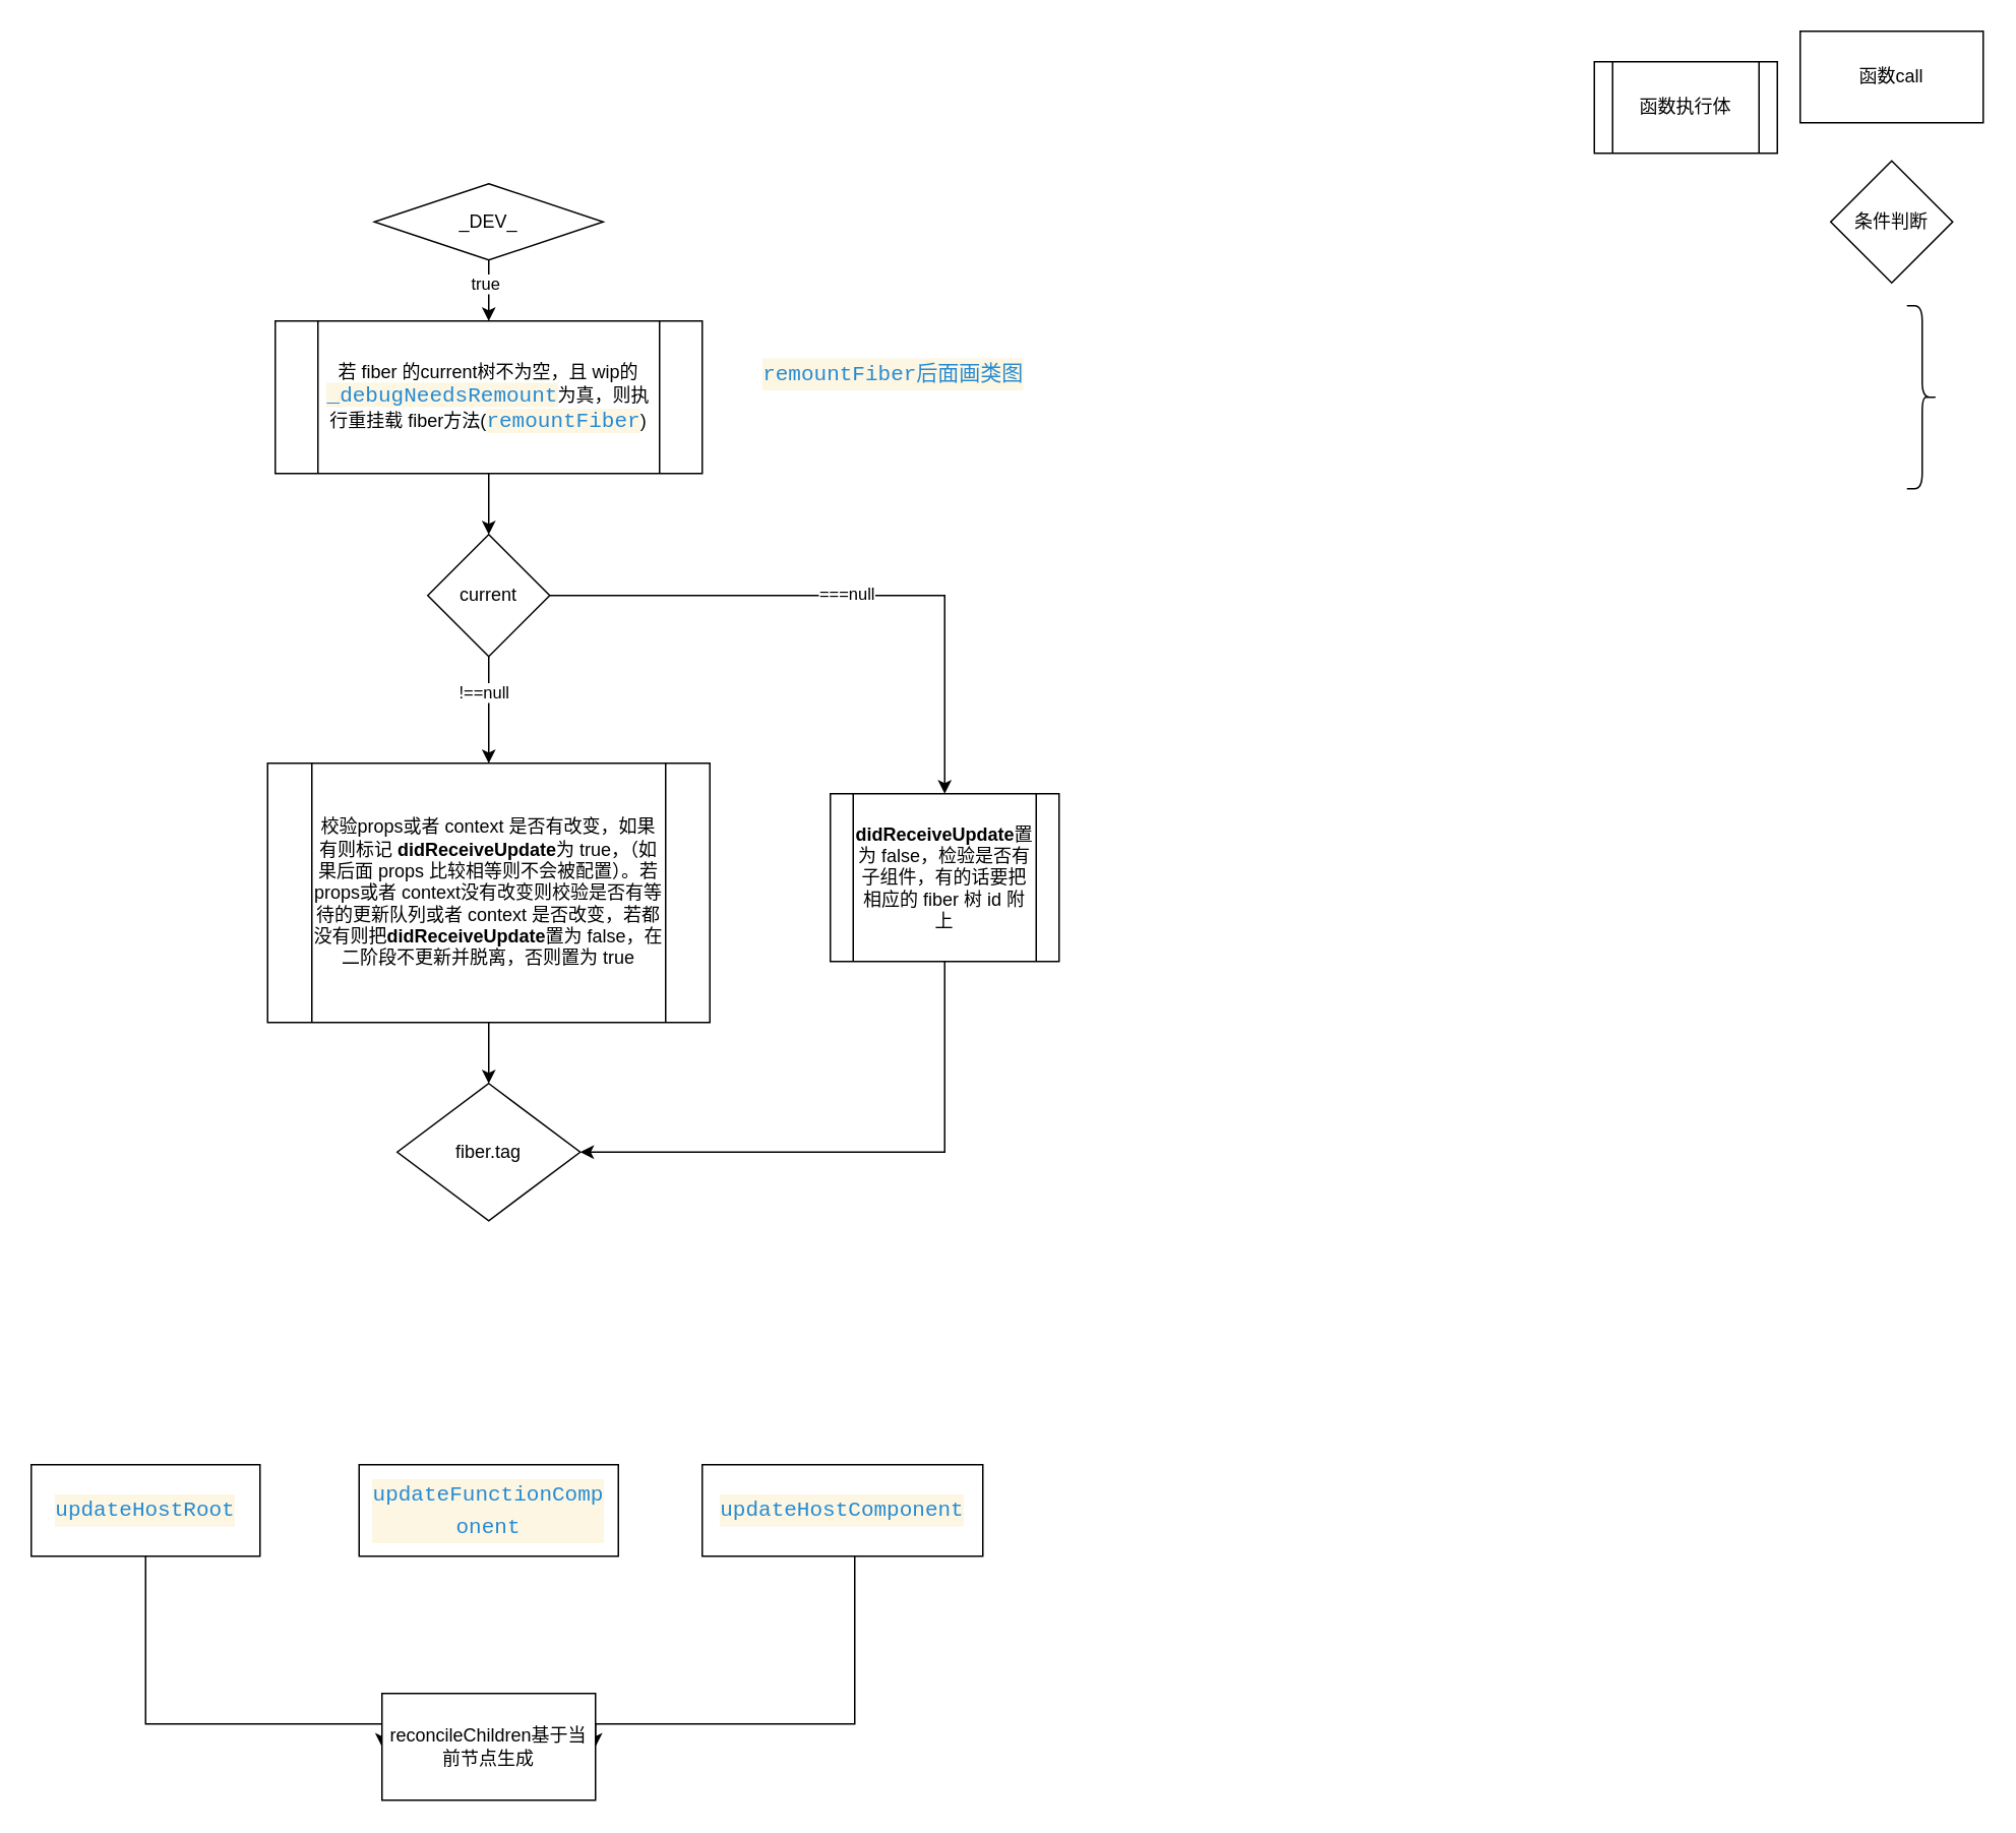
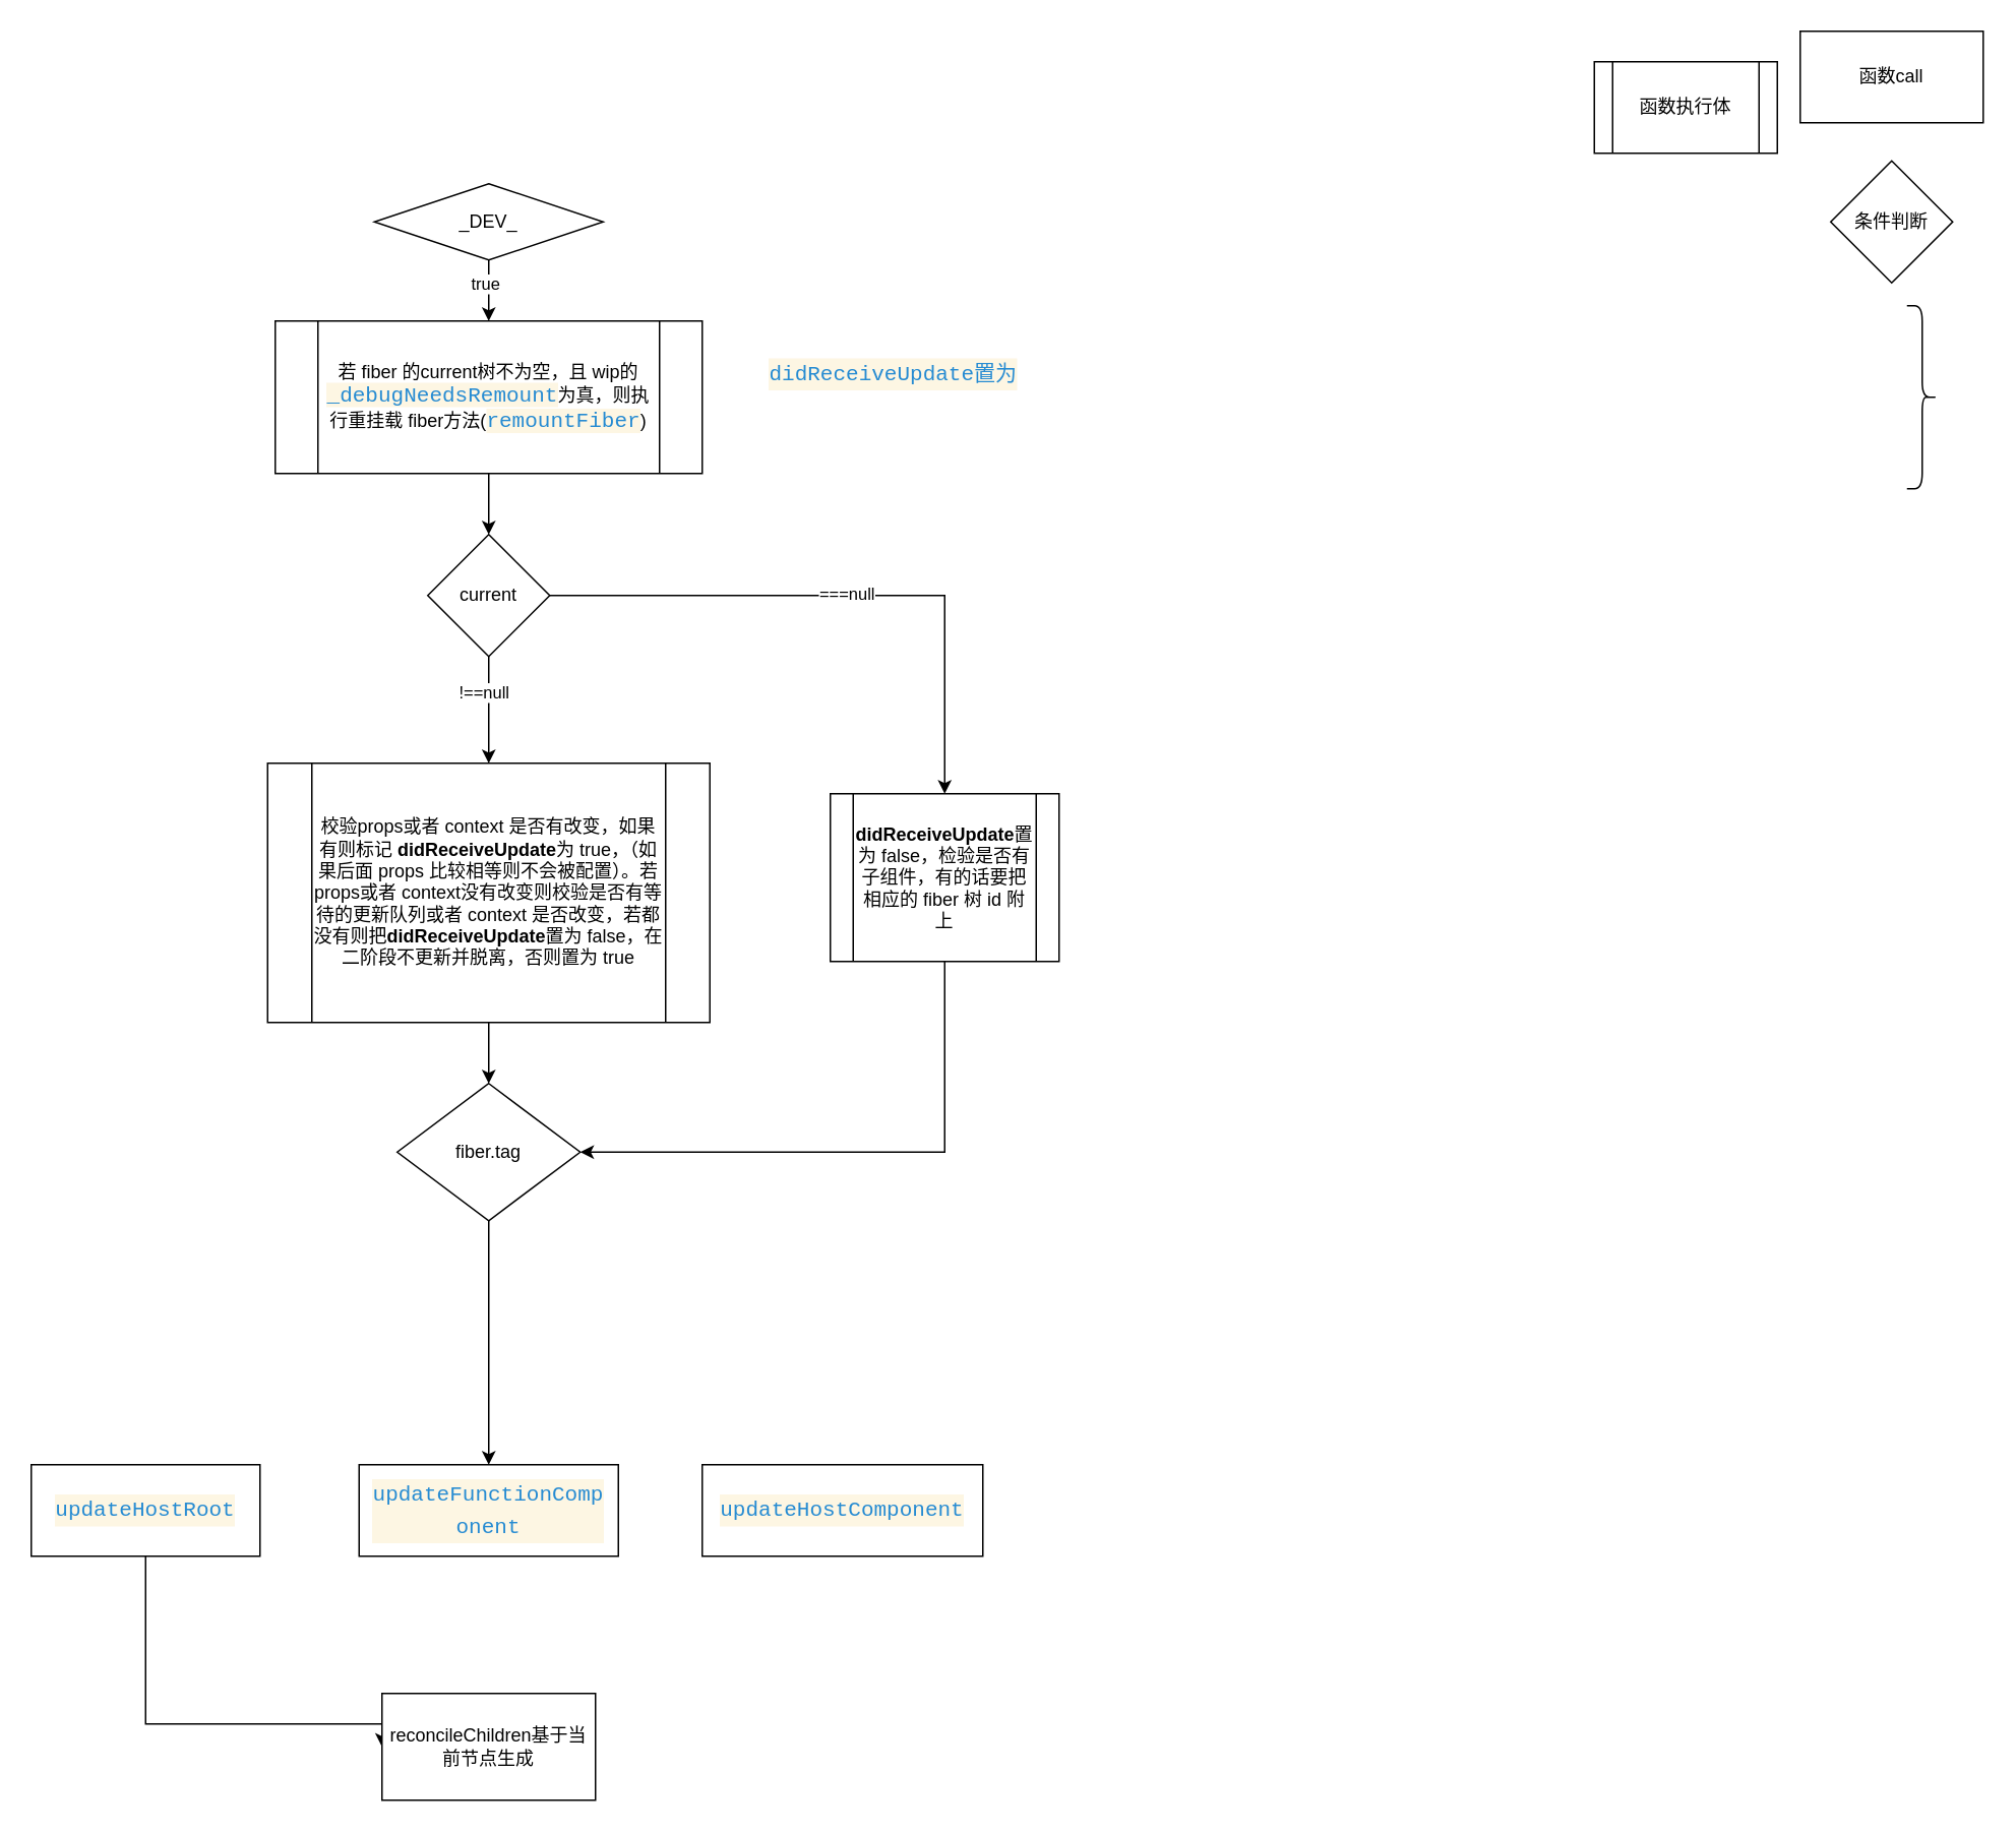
  <mxCell id="0" />
  <mxCell id="1" parent="0" />
  <mxCell id="2" value="" style="edgeStyle=orthogonalEdgeStyle;rounded=0;orthogonalLoop=1;jettySize=auto;html=1;entryX=0.5;entryY=0;entryDx=0;entryDy=0;" edge="1" parent="1" source="4" target="10"><mxGeometry relative="1" as="geometry"><mxPoint x="320" y="245" as="targetPoint" /><Array as="points" /></mxGeometry></mxCell>
  <mxCell id="3" value="true" style="edgeLabel;html=1;align=center;verticalAlign=middle;resizable=0;points=[];" vertex="1" connectable="0" parent="2"><mxGeometry x="-0.227" y="-3" relative="1" as="geometry"><mxPoint as="offset" /></mxGeometry></mxCell>
  <mxCell id="4" value="_DEV_" style="rhombus;whiteSpace=wrap;html=1;" vertex="1" parent="1"><mxGeometry x="245" y="120" width="150" height="50" as="geometry" /></mxCell>
  <mxCell id="5" value="函数call" style="rounded=0;whiteSpace=wrap;html=1;" vertex="1" parent="1"><mxGeometry x="1180" y="20" width="120" height="60" as="geometry" /></mxCell>
  <mxCell id="6" value="条件判断" style="rhombus;whiteSpace=wrap;html=1;" vertex="1" parent="1"><mxGeometry x="1200" y="105" width="80" height="80" as="geometry" /></mxCell>
  <mxCell id="7" value="" style="shape=curlyBracket;whiteSpace=wrap;html=1;rounded=1;flipH=1;" vertex="1" parent="1"><mxGeometry x="1250" y="200" width="20" height="120" as="geometry" /></mxCell>
  <mxCell id="8" value="函数执行体" style="shape=process;whiteSpace=wrap;html=1;backgroundOutline=1;" vertex="1" parent="1"><mxGeometry x="1045" y="40" width="120" height="60" as="geometry" /></mxCell>
  <mxCell id="9" value="" style="edgeStyle=orthogonalEdgeStyle;rounded=0;orthogonalLoop=1;jettySize=auto;html=1;" edge="1" parent="1" source="10" target="16"><mxGeometry relative="1" as="geometry" /></mxCell>
  <mxCell id="10" value="若 fiber 的current树不为空，且 wip的&lt;span style=&quot;color: rgb(38, 139, 210); background-color: rgb(253, 246, 227); font-family: Menlo, Monaco, &amp;quot;Courier New&amp;quot;, monospace; font-size: 14px;&quot;&gt;_debugNeedsRemount&lt;/span&gt;为真，则执行重挂载 fiber方法(&lt;span style=&quot;color: rgb(38, 139, 210); background-color: rgb(253, 246, 227); font-family: Menlo, Monaco, &amp;quot;Courier New&amp;quot;, monospace; font-size: 14px;&quot;&gt;remountFiber&lt;/span&gt;&lt;span style=&quot;background-color: initial;&quot;&gt;)&lt;/span&gt;" style="shape=process;whiteSpace=wrap;html=1;backgroundOutline=1;" vertex="1" parent="1"><mxGeometry x="180" y="210" width="280" height="100" as="geometry" /></mxCell>
- <mxCell id="11" value="&lt;div style=&quot;color: rgb(101, 123, 131); background-color: rgb(253, 246, 227); font-family: Menlo, Monaco, &amp;quot;Courier New&amp;quot;, monospace; font-size: 14px; line-height: 21px;&quot;&gt;&lt;span style=&quot;color: #268bd2;&quot;&gt;remountFiber后面画类图&lt;/span&gt;&lt;/div&gt;" style="text;html=1;align=center;verticalAlign=middle;resizable=0;points=[];autosize=1;strokeColor=none;fillColor=none;" vertex="1" parent="1"><mxGeometry x="490" y="230" width="190" height="30" as="geometry" /></mxCell>
+ <mxCell id="11" value="&lt;div style=&quot;color: rgb(101, 123, 131); background-color: rgb(253, 246, 227); font-family: Menlo, Monaco, &amp;quot;Courier New&amp;quot;, monospace; font-size: 14px; line-height: 21px;&quot;&gt;&lt;span style=&quot;color: #268bd2;&quot;&gt;didReceiveUpdate置为&lt;/span&gt;&lt;/div&gt;" style="text;html=1;align=center;verticalAlign=middle;resizable=0;points=[];autosize=1;strokeColor=none;fillColor=none;" vertex="1" parent="1"><mxGeometry x="490" y="230" width="190" height="30" as="geometry" /></mxCell>
  <mxCell id="12" value="" style="edgeStyle=orthogonalEdgeStyle;rounded=0;orthogonalLoop=1;jettySize=auto;html=1;" edge="1" parent="1" source="16" target="18"><mxGeometry relative="1" as="geometry" /></mxCell>
  <mxCell id="13" value="!==null" style="edgeLabel;html=1;align=center;verticalAlign=middle;resizable=0;points=[];" vertex="1" connectable="0" parent="12"><mxGeometry x="-0.333" y="-4" relative="1" as="geometry"><mxPoint as="offset" /></mxGeometry></mxCell>
  <mxCell id="14" style="edgeStyle=orthogonalEdgeStyle;rounded=0;orthogonalLoop=1;jettySize=auto;html=1;exitX=1;exitY=0.5;exitDx=0;exitDy=0;" edge="1" parent="1" source="16" target="20"><mxGeometry relative="1" as="geometry"><mxPoint x="590" y="480" as="targetPoint" /></mxGeometry></mxCell>
  <mxCell id="15" value="===null" style="edgeLabel;html=1;align=center;verticalAlign=middle;resizable=0;points=[];" vertex="1" connectable="0" parent="14"><mxGeometry x="-0.005" y="2" relative="1" as="geometry"><mxPoint as="offset" /></mxGeometry></mxCell>
  <mxCell id="16" value="current" style="rhombus;whiteSpace=wrap;html=1;" vertex="1" parent="1"><mxGeometry x="280" y="350" width="80" height="80" as="geometry" /></mxCell>
  <mxCell id="17" value="" style="edgeStyle=orthogonalEdgeStyle;rounded=0;orthogonalLoop=1;jettySize=auto;html=1;" edge="1" parent="1" source="18" target="22"><mxGeometry relative="1" as="geometry" /></mxCell>
  <mxCell id="18" value="校验props或者 context 是否有改变，如果有则标记 &lt;b&gt;didReceiveUpdate&lt;/b&gt;为 true，（如果后面 props 比较相等则不会被配置）。若props或者 context没有改变则校验是否有等待的更新队列或者 context 是否改变，若都没有则把&lt;b&gt;didReceiveUpdate&lt;/b&gt;置为 false，在二阶段不更新并脱离，否则置为 true" style="shape=process;whiteSpace=wrap;html=1;backgroundOutline=1;align=center;" vertex="1" parent="1"><mxGeometry x="175" y="500" width="290" height="170" as="geometry" /></mxCell>
  <mxCell id="19" style="edgeStyle=orthogonalEdgeStyle;rounded=0;orthogonalLoop=1;jettySize=auto;html=1;exitX=0.5;exitY=1;exitDx=0;exitDy=0;entryX=1;entryY=0.5;entryDx=0;entryDy=0;" edge="1" parent="1" source="20" target="22"><mxGeometry relative="1" as="geometry" /></mxCell>
  <mxCell id="20" value="&lt;b&gt;didReceiveUpdate&lt;/b&gt;置为 false，检验是否有子组件，有的话要把相应的 fiber 树 id 附上" style="shape=process;whiteSpace=wrap;html=1;backgroundOutline=1;" vertex="1" parent="1"><mxGeometry x="544" y="520" width="150" height="110" as="geometry" /></mxCell>
+ <mxCell id="21" style="edgeStyle=orthogonalEdgeStyle;rounded=0;orthogonalLoop=1;jettySize=auto;html=1;exitX=0.5;exitY=1;exitDx=0;exitDy=0;" edge="1" parent="1" source="22" target="25"><mxGeometry relative="1" as="geometry" /></mxCell>
  <mxCell id="22" value="fiber.tag" style="rhombus;whiteSpace=wrap;html=1;" vertex="1" parent="1"><mxGeometry x="260" y="710" width="120" height="90" as="geometry" /></mxCell>
  <mxCell id="23" style="edgeStyle=orthogonalEdgeStyle;rounded=0;orthogonalLoop=1;jettySize=auto;html=1;entryX=0;entryY=0.5;entryDx=0;entryDy=0;" edge="1" parent="1" source="24" target="28"><mxGeometry relative="1" as="geometry"><Array as="points"><mxPoint x="95" y="1130" /></Array></mxGeometry></mxCell>
  <mxCell id="24" value="&lt;div style=&quot;color: rgb(101, 123, 131); background-color: rgb(253, 246, 227); font-family: Menlo, Monaco, &amp;quot;Courier New&amp;quot;, monospace; font-size: 14px; line-height: 21px;&quot;&gt;&lt;div style=&quot;line-height: 21px;&quot;&gt;&lt;span style=&quot;color: #268bd2;&quot;&gt;updateHostRoot&lt;/span&gt;&lt;/div&gt;&lt;/div&gt;" style="rounded=0;whiteSpace=wrap;html=1;" vertex="1" parent="1"><mxGeometry x="20" y="960" width="150" height="60" as="geometry" /></mxCell>
  <mxCell id="25" value="&lt;div style=&quot;color: rgb(101, 123, 131); background-color: rgb(253, 246, 227); font-family: Menlo, Monaco, &amp;quot;Courier New&amp;quot;, monospace; font-size: 14px; line-height: 21px;&quot;&gt;&lt;div style=&quot;line-height: 21px;&quot;&gt;&lt;span style=&quot;color: rgb(38, 139, 210);&quot;&gt;updateFunctionComp&lt;/span&gt;&lt;/div&gt;&lt;div style=&quot;line-height: 21px;&quot;&gt;&lt;span style=&quot;color: rgb(38, 139, 210);&quot;&gt;onent&lt;/span&gt;&lt;/div&gt;&lt;/div&gt;" style="rounded=0;whiteSpace=wrap;html=1;" vertex="1" parent="1"><mxGeometry x="235" y="960" width="170" height="60" as="geometry" /></mxCell>
- <mxCell id="26" style="edgeStyle=orthogonalEdgeStyle;rounded=0;orthogonalLoop=1;jettySize=auto;html=1;entryX=1;entryY=0.5;entryDx=0;entryDy=0;" edge="1" parent="1" source="27" target="28"><mxGeometry relative="1" as="geometry"><Array as="points"><mxPoint x="560" y="1130" /></Array></mxGeometry></mxCell>
  <mxCell id="27" value="&lt;div style=&quot;color: rgb(101, 123, 131); background-color: rgb(253, 246, 227); font-family: Menlo, Monaco, &amp;quot;Courier New&amp;quot;, monospace; font-size: 14px; line-height: 21px;&quot;&gt;&lt;div style=&quot;line-height: 21px;&quot;&gt;&lt;span style=&quot;color: #268bd2;&quot;&gt;updateHostComponent&lt;/span&gt;&lt;/div&gt;&lt;/div&gt;" style="rounded=0;whiteSpace=wrap;html=1;" vertex="1" parent="1"><mxGeometry x="460" y="960" width="184" height="60" as="geometry" /></mxCell>
  <mxCell id="28" value="reconcileChildren基于当前节点生成" style="rounded=0;whiteSpace=wrap;html=1;" vertex="1" parent="1"><mxGeometry x="250" y="1110" width="140" height="70" as="geometry" /></mxCell>
